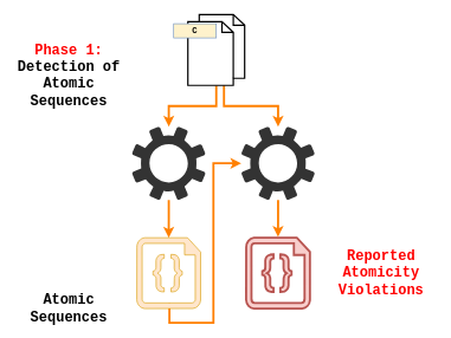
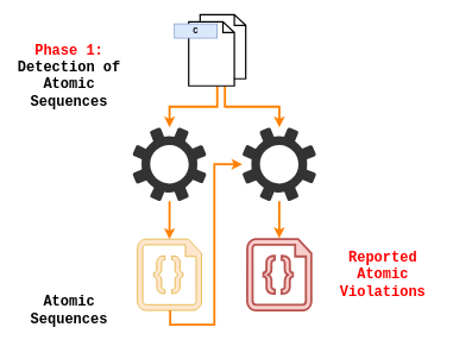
  <mxCell id="0" />
  <mxCell id="1" parent="0" />
  <mxCell id="2" value="" style="edgeStyle=orthogonalEdgeStyle;rounded=0;orthogonalLoop=1;jettySize=auto;html=1;fillColor=#fff2cc;strokeColor=#FF8000;strokeWidth=3;" parent="1" source="7" target="14" edge="1"><mxGeometry relative="1" as="geometry"><mxPoint x="237" y="170" as="targetPoint" /></mxGeometry></mxCell>
  <mxCell id="3" value="&lt;font color=&quot;#ff0000&quot;&gt;Phase 1:&lt;/font&gt;&lt;br&gt;Detection of Atomic Sequences" style="text;html=1;strokeColor=none;fillColor=none;align=center;verticalAlign=middle;whiteSpace=wrap;rounded=0;fontSize=20;fontFamily=Courier New;fontStyle=1" parent="1" vertex="1"><mxGeometry x="20" y="77" width="153" height="57" as="geometry" /></mxCell>
  <mxCell id="4" value="Atomic Sequences" style="text;html=1;strokeColor=none;fillColor=none;align=center;verticalAlign=middle;whiteSpace=wrap;rounded=0;fontSize=20;fontFamily=Courier New;fontStyle=1" parent="1" vertex="1"><mxGeometry x="20" y="425" width="153" height="20" as="geometry" /></mxCell>
  <mxCell id="5" value="" style="edgeStyle=orthogonalEdgeStyle;rounded=0;orthogonalLoop=1;jettySize=auto;html=1;fillColor=#fff2cc;strokeColor=#FF8000;strokeWidth=3;entryX=0.5;entryY=0;entryDx=0;entryDy=0;entryPerimeter=0;" parent="1" source="14" target="13" edge="1"><mxGeometry relative="1" as="geometry"><mxPoint x="248.882" y="179.529" as="targetPoint" /><mxPoint x="237" y="290" as="sourcePoint" /></mxGeometry></mxCell>
  <mxCell id="6" value="" style="edgeStyle=orthogonalEdgeStyle;rounded=0;orthogonalLoop=1;jettySize=auto;html=1;fillColor=#fff2cc;strokeColor=#FF8000;strokeWidth=3;exitX=0.636;exitY=0.997;exitDx=0;exitDy=0;exitPerimeter=0;" parent="1" source="7" target="15" edge="1"><mxGeometry relative="1" as="geometry"><mxPoint x="391" y="170" as="targetPoint" /><mxPoint x="248.429" y="130" as="sourcePoint" /></mxGeometry></mxCell>
  <mxCell id="7" value="" style="html=1;verticalLabelPosition=bottom;align=center;labelBackgroundColor=#ffffff;verticalAlign=top;strokeWidth=2;shadow=0;dashed=0;shape=mxgraph.ios7.icons.documents;" parent="1" vertex="1"><mxGeometry x="264" y="20" width="80" height="100" as="geometry" /></mxCell>
- <mxCell id="8" value="C" style="rounded=0;whiteSpace=wrap;html=1;fillColor=#fff2cc;strokeColor=#6c8ebf;fontStyle=1;fontFamily=Courier New;" parent="1" vertex="1"><mxGeometry x="244" y="33" width="60" height="20" as="geometry" /></mxCell>
+ <mxCell id="8" value="C" style="rounded=0;whiteSpace=wrap;html=1;fillColor=#dae8fc;strokeColor=#6c8ebf;fontStyle=1;fontFamily=Courier New;" parent="1" vertex="1"><mxGeometry x="244" y="33" width="60" height="20" as="geometry" /></mxCell>
  <mxCell id="9" value="" style="verticalLabelPosition=bottom;html=1;verticalAlign=top;align=center;shape=mxgraph.azure.code_file;pointerEvents=1;strokeWidth=3;fillColor=#f8cecc;strokeColor=#b85450;fontStyle=0" parent="1" vertex="1"><mxGeometry x="346" y="335" width="90" height="100" as="geometry" /></mxCell>
  <mxCell id="10" value="" style="edgeStyle=orthogonalEdgeStyle;rounded=0;orthogonalLoop=1;jettySize=auto;html=1;fillColor=#fff2cc;strokeColor=#FF8000;strokeWidth=3;entryX=0.5;entryY=-0.013;entryDx=0;entryDy=0;entryPerimeter=0;" parent="1" source="15" target="9" edge="1"><mxGeometry relative="1" as="geometry"><mxPoint x="391" y="330" as="targetPoint" /><mxPoint x="391" y="290" as="sourcePoint" /></mxGeometry></mxCell>
- <mxCell id="11" value="Reported Atomicity Violations" style="text;html=1;strokeColor=none;fillColor=none;align=center;verticalAlign=middle;whiteSpace=wrap;rounded=0;fontSize=20;fontFamily=Courier New;fontStyle=1;fontColor=#FF0000;" parent="1" vertex="1"><mxGeometry x="460" y="352.5" width="153" height="65" as="geometry" /></mxCell>
+ <mxCell id="11" value="Reported Atomic Violations" style="text;html=1;strokeColor=none;fillColor=none;align=center;verticalAlign=middle;whiteSpace=wrap;rounded=0;fontSize=20;fontFamily=Courier New;fontStyle=1;fontColor=#FF0000;" parent="1" vertex="1"><mxGeometry x="460" y="352.5" width="153" height="65" as="geometry" /></mxCell>
  <mxCell id="12" value="" style="edgeStyle=orthogonalEdgeStyle;rounded=0;orthogonalLoop=1;jettySize=auto;html=1;fillColor=#fff2cc;strokeColor=#FF8000;strokeWidth=3;exitX=0.495;exitY=0.939;exitDx=0;exitDy=0;exitPerimeter=0;" parent="1" source="13" target="15" edge="1"><mxGeometry relative="1" as="geometry"><mxPoint x="331" y="230" as="targetPoint" /><mxPoint x="535.071" y="500.214" as="sourcePoint" /><Array as="points"><mxPoint x="238" y="429" /><mxPoint x="238" y="455" /><mxPoint x="300" y="455" /><mxPoint x="300" y="230" /></Array></mxGeometry></mxCell>
  <mxCell id="13" value="" style="verticalLabelPosition=bottom;html=1;verticalAlign=top;align=center;shape=mxgraph.azure.code_file;pointerEvents=1;strokeWidth=1;fillColor=#ffe6cc;strokeColor=#d79b00;" parent="1" vertex="1"><mxGeometry x="192" y="335" width="90" height="100" as="geometry" /></mxCell>
  <mxCell id="14" value="" style="pointerEvents=1;shadow=0;dashed=0;html=1;strokeColor=none;labelPosition=center;verticalLabelPosition=bottom;verticalAlign=top;outlineConnect=0;align=center;shape=mxgraph.office.concepts.settings;aspect=fixed;fillColor=#333333;" parent="1" vertex="1"><mxGeometry x="185.25" y="178.25" width="103.5" height="103.5" as="geometry" /></mxCell>
  <mxCell id="15" value="" style="pointerEvents=1;shadow=0;dashed=0;html=1;strokeColor=none;labelPosition=center;verticalLabelPosition=bottom;verticalAlign=top;outlineConnect=0;align=center;shape=mxgraph.office.concepts.settings;aspect=fixed;fillColor=#333333;" parent="1" vertex="1"><mxGeometry x="339.25" y="178.25" width="103.5" height="103.5" as="geometry" /></mxCell>
